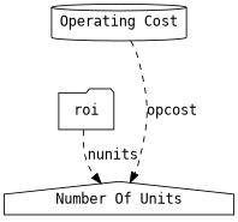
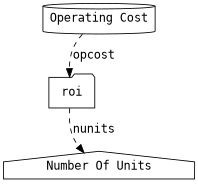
  digraph {
    fontname="DejaVu Sans Mono"
    node [fontname="DejaVu Sans Mono"]
    edge [fontname="DejaVu Sans Mono" style=dashed]
    roi [shape=folder]
    "Number Of Units" [shape=house]
    "Operating Cost" [shape=cylinder]
    roi -> "Number Of Units" [label=nunits]
-   "Operating Cost" -> "Number Of Units" [label=opcost]
+   "Operating Cost" -> roi [label=opcost]
  }
